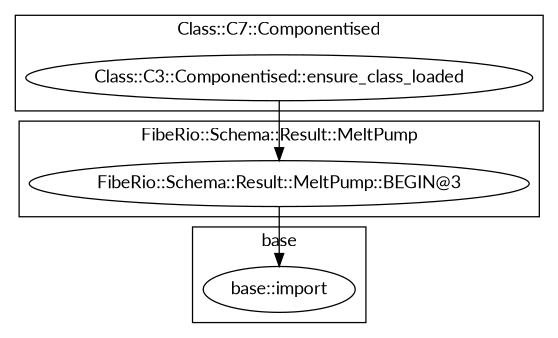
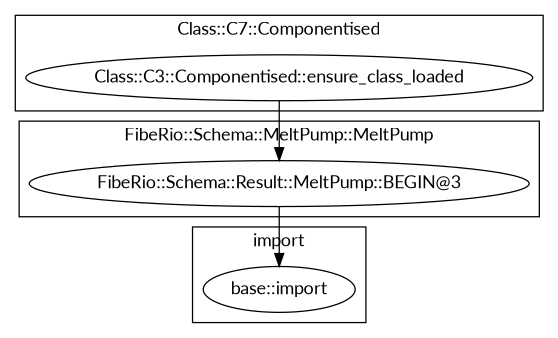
  digraph {
    fontname=Lato
    node [fontname=Lato]
    edge [fontname=Lato]
    "base::import"
    "Class::C3::Componentised::ensure_class_loaded"
    "FibeRio::Schema::Result::MeltPump::BEGIN@3"
    subgraph cluster_1 {
-     label=base
+     label=import
      "base::import"
    }
    subgraph cluster_2 {
      label="Class::C7::Componentised"
      "Class::C3::Componentised::ensure_class_loaded"
    }
    subgraph cluster_3 {
-     label="FibeRio::Schema::Result::MeltPump"
+     label="FibeRio::Schema::MeltPump::MeltPump"
      "FibeRio::Schema::Result::MeltPump::BEGIN@3"
    }
    "Class::C3::Componentised::ensure_class_loaded" -> "FibeRio::Schema::Result::MeltPump::BEGIN@3"
    "FibeRio::Schema::Result::MeltPump::BEGIN@3" -> "base::import"
  }
